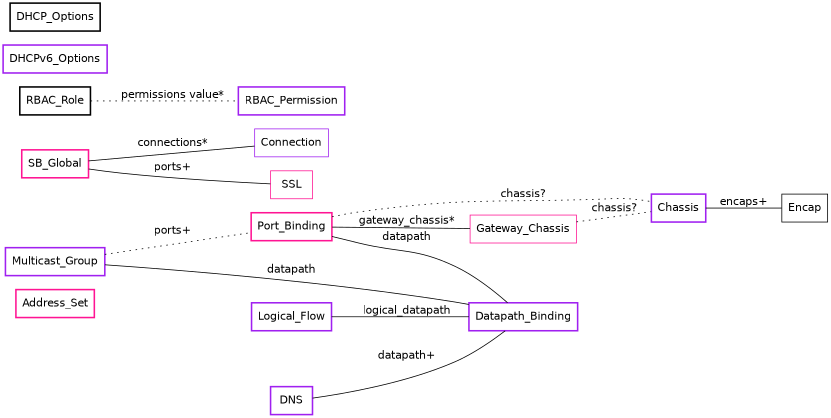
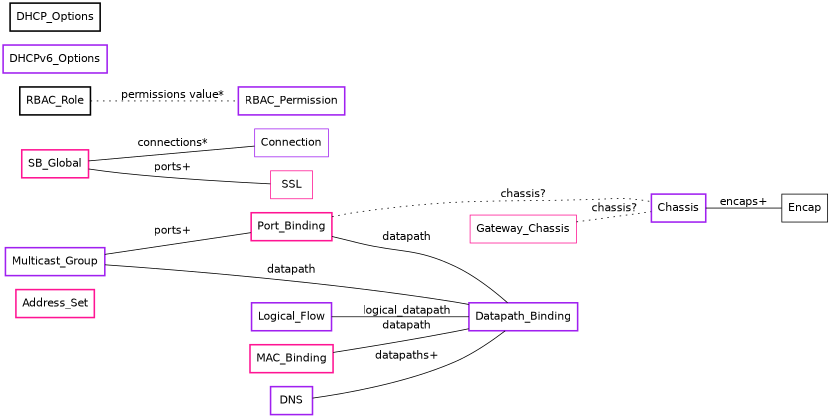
  digraph {
    fontname="DejaVu Sans"
    rankdir=LR
    node [color=purple fontname="DejaVu Sans" shape=box style=bold]
    edge [arrowhead=none arrowtail=none dir=none fontname="DejaVu Sans"]
    Address_Set [color=deeppink]
    Encap [color=black style=""]
    Chassis
    Gateway_Chassis [color=deeppink style=""]
    Port_Binding [color=deeppink]
    Multicast_Group
    Datapath_Binding
    SB_Global [color=deeppink]
    Connection [style=""]
    SSL [color=deeppink style=""]
    Logical_Flow
+   MAC_Binding [color=deeppink]
    RBAC_Role [color=black]
    RBAC_Permission
    DNS
    DHCPv6_Options
    DHCP_Options [color=black]
    Chassis -> Encap [label="encaps+"]
    Gateway_Chassis -> Chassis [label="chassis?" style=dotted]
    Port_Binding -> Chassis [label="chassis?" style=dotted]
-   Port_Binding -> Gateway_Chassis [label="gateway_chassis*"]
    Port_Binding -> Datapath_Binding [label=datapath]
-   Multicast_Group -> Port_Binding [label="ports+" style=dotted]
+   Multicast_Group -> Port_Binding [label="ports+" style=solid]
    Multicast_Group -> Datapath_Binding [label=datapath]
    SB_Global -> Connection [label="connections*"]
    SB_Global -> SSL [label="ports+"]
    Logical_Flow -> Datapath_Binding [label=logical_datapath]
+   MAC_Binding -> Datapath_Binding [label=datapath]
    RBAC_Role -> RBAC_Permission [label="permissions value*" style=dotted]
-   DNS -> Datapath_Binding [label="datapath+"]
+   DNS -> Datapath_Binding [label="datapaths+"]
  }
